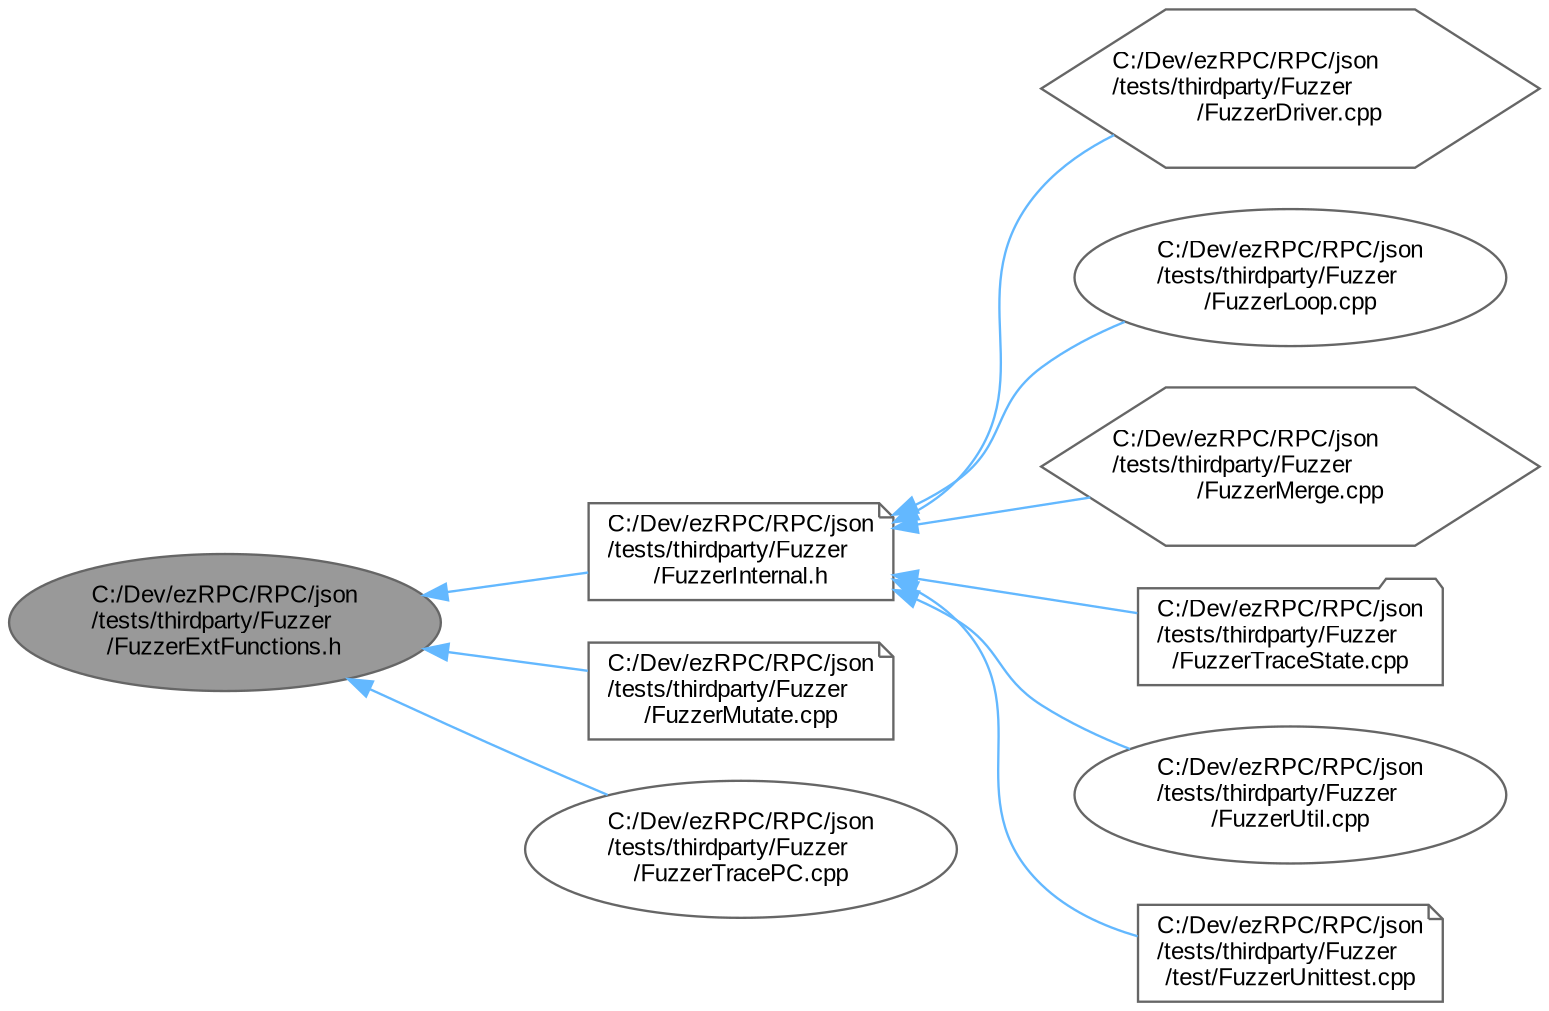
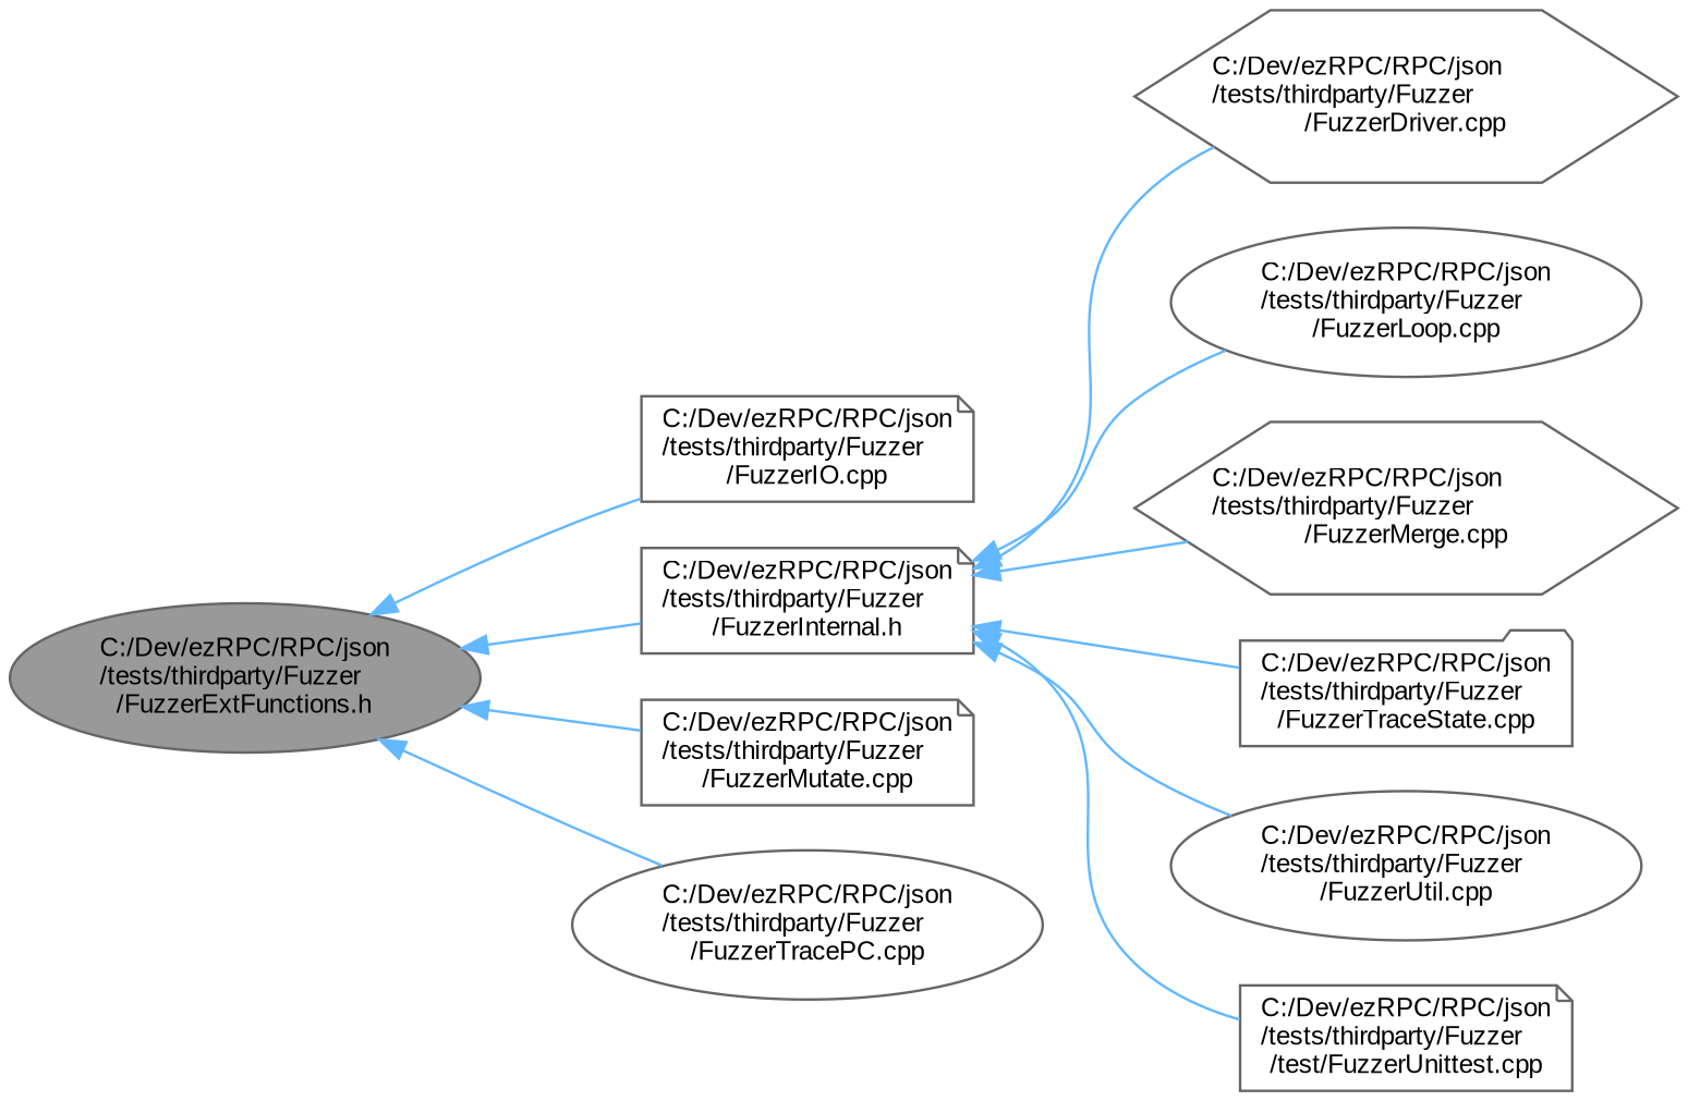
  digraph {
    rankdir=LR
    fontname="Liberation Sans"
    node [color=grey40 fillcolor=white fontname="Liberation Sans" fontsize=10 shape=ellipse style=filled]
    edge [color=steelblue1 dir=back fontname="Liberation Sans" fontsize=10 labelfontname=Helvetica labelfontsize=10 style=solid]
    n1 [color=gray40 fillcolor=grey60 fontcolor=black height=0.2 label="C:/Dev/ezRPC/RPC/json\l/tests/thirdparty/Fuzzer\l/FuzzerExtFunctions.h" width=0.4]
+   n2 [height=0.2 label="C:/Dev/ezRPC/RPC/json\l/tests/thirdparty/Fuzzer\l/FuzzerIO.cpp" shape=note width=0.4]
    n3 [height=0.2 label="C:/Dev/ezRPC/RPC/json\l/tests/thirdparty/Fuzzer\l/FuzzerInternal.h" shape=note width=0.4]
    n4 [height=0.2 label="C:/Dev/ezRPC/RPC/json\l/tests/thirdparty/Fuzzer\l/FuzzerMutate.cpp" shape=note width=0.4]
    n5 [height=0.2 label="C:/Dev/ezRPC/RPC/json\l/tests/thirdparty/Fuzzer\l/FuzzerTracePC.cpp" width=0.4]
    n6 [height=0.2 label="C:/Dev/ezRPC/RPC/json\l/tests/thirdparty/Fuzzer\l/FuzzerDriver.cpp" shape=hexagon width=0.4]
    n7 [height=0.2 label="C:/Dev/ezRPC/RPC/json\l/tests/thirdparty/Fuzzer\l/FuzzerLoop.cpp" width=0.4]
    n8 [height=0.2 label="C:/Dev/ezRPC/RPC/json\l/tests/thirdparty/Fuzzer\l/FuzzerMerge.cpp" shape=hexagon width=0.4]
    n9 [height=0.2 label="C:/Dev/ezRPC/RPC/json\l/tests/thirdparty/Fuzzer\l/FuzzerTraceState.cpp" shape=folder width=0.4]
    n10 [height=0.2 label="C:/Dev/ezRPC/RPC/json\l/tests/thirdparty/Fuzzer\l/FuzzerUtil.cpp" width=0.4]
    n11 [height=0.2 label="C:/Dev/ezRPC/RPC/json\l/tests/thirdparty/Fuzzer\l/test/FuzzerUnittest.cpp" shape=note width=0.4]
+   n1 -> n2
    n1 -> n3
    n1 -> n4
    n1 -> n5
    n3 -> n6
    n3 -> n7
    n3 -> n8
    n3 -> n9
    n3 -> n10
    n3 -> n11
  }
